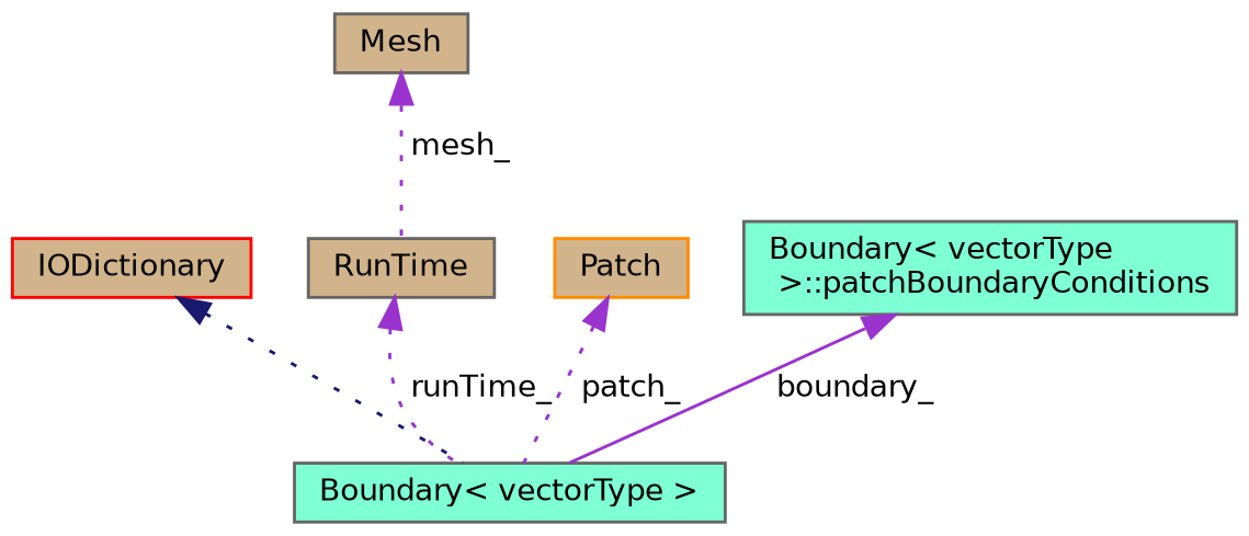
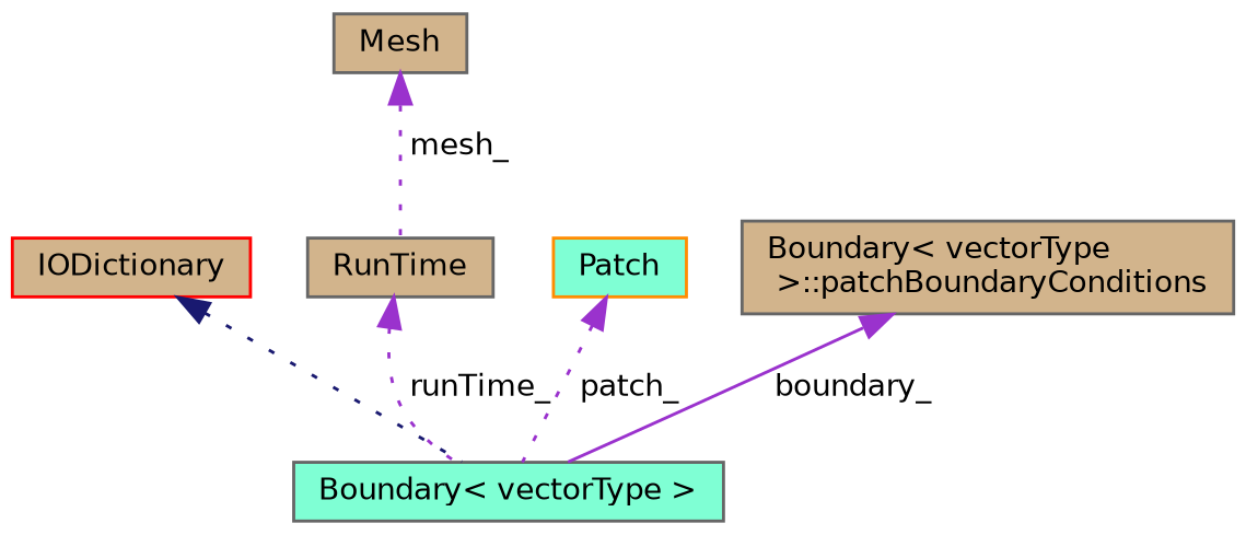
  digraph {
    fontname="DejaVu Sans"
    node [color=gray40 fillcolor=tan fontname="DejaVu Sans" fontsize=10 shape=record style=filled]
    edge [color=darkorchid3 dir=back fontname="DejaVu Sans" fontsize=10 labelfontname=Helvetica labelfontsize=10 style=dotted]
    n1 [fillcolor=aquamarine fontcolor=black height=0.2 label="Boundary\< vectorType \>" width=0.4]
    n2 [color=red height=0.2 label=IODictionary width=0.4]
    n3 [height=0.2 label=Mesh width=0.4]
    n4 [height=0.2 label=RunTime width=0.4]
-   n5 [color=darkorange height=0.2 label=Patch width=0.4]
-   n6 [fillcolor=aquamarine height=0.2 label="Boundary\< vectorType\l \>::patchBoundaryConditions" width=0.4]
+   n5 [color=darkorange fillcolor=aquamarine height=0.2 label=Patch width=0.4]
+   n6 [height=0.2 label="Boundary\< vectorType\l \>::patchBoundaryConditions" width=0.4]
    n2 -> n1 [color=midnightblue]
    n3 -> n4 [label=" mesh_"]
    n4 -> n1 [label=" runTime_"]
    n5 -> n1 [label=" patch_"]
    n6 -> n1 [label=" boundary_" style=solid]
  }
